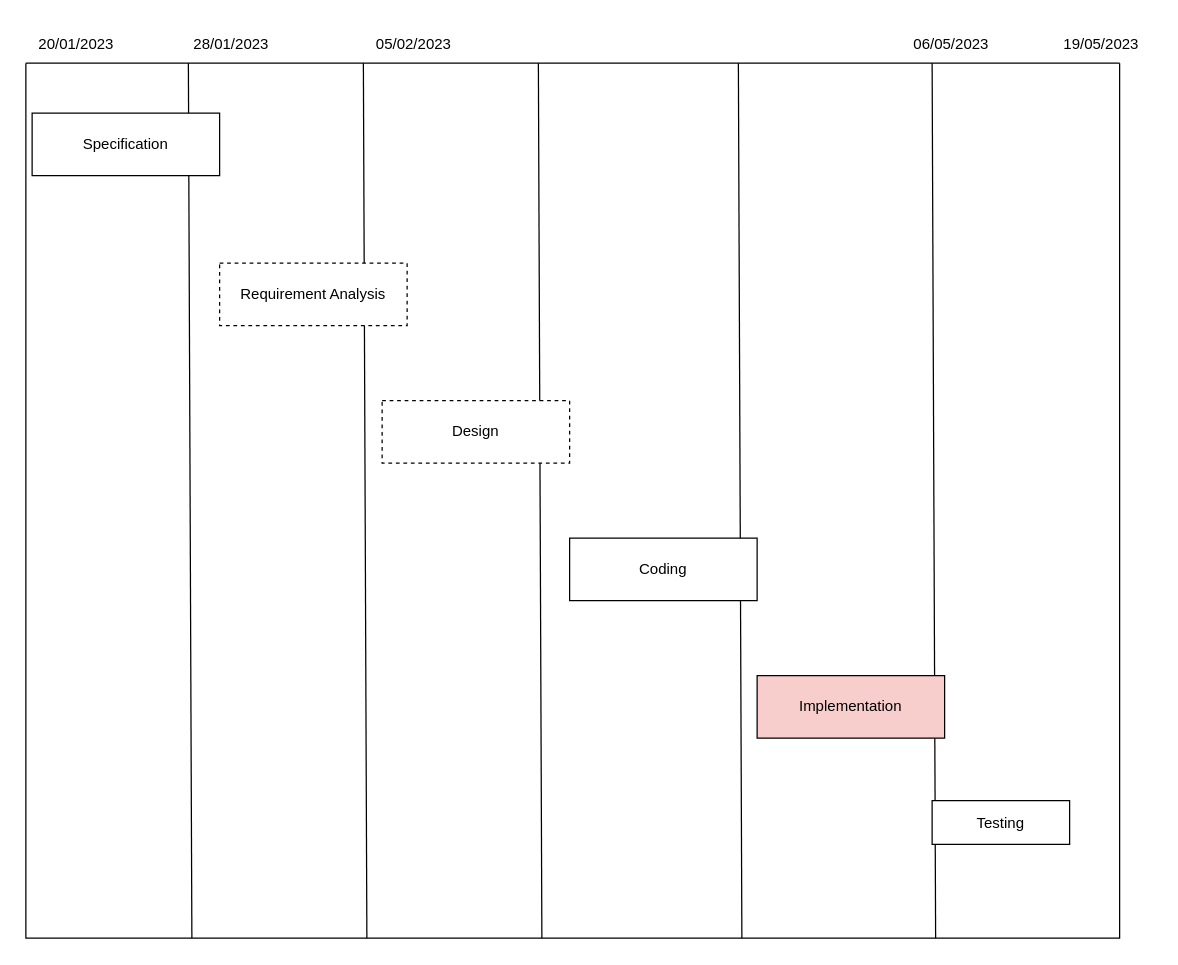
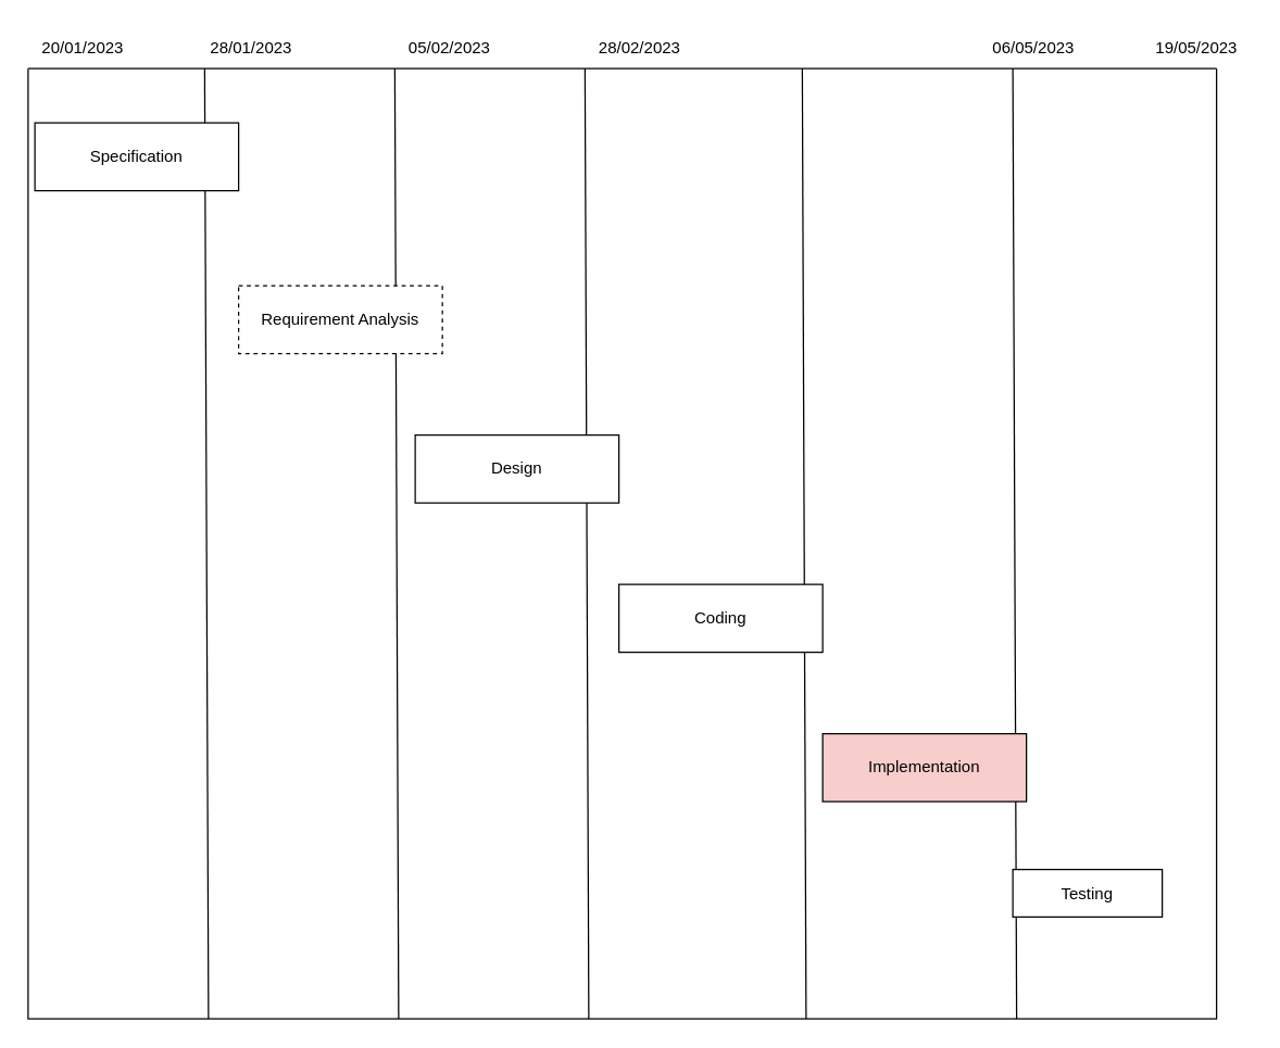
  <mxCell id="0" />
  <mxCell id="1" parent="0" />
  <mxCell id="2" value="" style="swimlane;startSize=0;" vertex="1" parent="1"><mxGeometry x="20" y="50" width="875" height="700" as="geometry" /></mxCell>
  <mxCell id="3" value="" style="endArrow=none;html=1;rounded=0;entryX=0.128;entryY=0;entryDx=0;entryDy=0;entryPerimeter=0;exitX=0.132;exitY=1;exitDx=0;exitDy=0;exitPerimeter=0;" edge="1" parent="2"><mxGeometry x="0.114" y="-39" width="50" height="50" relative="1" as="geometry"><mxPoint x="272.8" y="700" as="sourcePoint" /><mxPoint x="270.0" as="targetPoint" /><mxPoint as="offset" /></mxGeometry></mxCell>
  <mxCell id="4" value="" style="endArrow=none;html=1;rounded=0;entryX=0.128;entryY=0;entryDx=0;entryDy=0;entryPerimeter=0;exitX=0.132;exitY=1;exitDx=0;exitDy=0;exitPerimeter=0;" edge="1" parent="2"><mxGeometry width="50" height="50" relative="1" as="geometry"><mxPoint x="132.8" y="700" as="sourcePoint" /><mxPoint x="130.0" as="targetPoint" /></mxGeometry></mxCell>
  <mxCell id="5" value="" style="endArrow=none;html=1;rounded=0;entryX=0.128;entryY=0;entryDx=0;entryDy=0;entryPerimeter=0;exitX=0.132;exitY=1;exitDx=0;exitDy=0;exitPerimeter=0;" edge="1" parent="2"><mxGeometry width="50" height="50" relative="1" as="geometry"><mxPoint x="412.8" y="700" as="sourcePoint" /><mxPoint x="410.0" as="targetPoint" /></mxGeometry></mxCell>
  <mxCell id="6" value="" style="endArrow=none;html=1;rounded=0;entryX=0.128;entryY=0;entryDx=0;entryDy=0;entryPerimeter=0;exitX=0.132;exitY=1;exitDx=0;exitDy=0;exitPerimeter=0;" edge="1" parent="2"><mxGeometry width="50" height="50" relative="1" as="geometry"><mxPoint x="572.8" y="700" as="sourcePoint" /><mxPoint x="570.0" as="targetPoint" /></mxGeometry></mxCell>
  <mxCell id="7" value="Specification" style="rounded=0;whiteSpace=wrap;html=1;" vertex="1" parent="2"><mxGeometry x="5" y="40" width="150" height="50" as="geometry" /></mxCell>
  <mxCell id="8" value="Requirement Analysis" style="rounded=0;whiteSpace=wrap;html=1;dashed=1;" vertex="1" parent="2"><mxGeometry x="155" y="160" width="150" height="50" as="geometry" /></mxCell>
- <mxCell id="9" value="Design" style="rounded=0;whiteSpace=wrap;html=1;dashed=1;" vertex="1" parent="2"><mxGeometry x="285" y="270" width="150" height="50" as="geometry" /></mxCell>
+ <mxCell id="9" value="Design" style="rounded=0;whiteSpace=wrap;html=1;" vertex="1" parent="2"><mxGeometry x="285" y="270" width="150" height="50" as="geometry" /></mxCell>
  <mxCell id="10" value="Coding" style="rounded=0;whiteSpace=wrap;html=1;" vertex="1" parent="2"><mxGeometry x="435" y="380" width="150" height="50" as="geometry" /></mxCell>
  <mxCell id="11" value="" style="endArrow=none;html=1;rounded=0;entryX=0.128;entryY=0;entryDx=0;entryDy=0;entryPerimeter=0;exitX=0.132;exitY=1;exitDx=0;exitDy=0;exitPerimeter=0;" edge="1" parent="2"><mxGeometry width="50" height="50" relative="1" as="geometry"><mxPoint x="727.8" y="700" as="sourcePoint" /><mxPoint x="725" as="targetPoint" /></mxGeometry></mxCell>
  <mxCell id="12" value="Implementation" style="rounded=0;whiteSpace=wrap;html=1;fillColor=#f8cecc;" vertex="1" parent="2"><mxGeometry x="585" y="490" width="150" height="50" as="geometry" /></mxCell>
  <mxCell id="13" value="Testing" style="rounded=0;whiteSpace=wrap;html=1;" vertex="1" parent="2"><mxGeometry x="725" y="590" width="110" height="35" as="geometry" /></mxCell>
  <mxCell id="14" value="20/01/2023" style="text;html=1;align=center;verticalAlign=middle;resizable=0;points=[];autosize=1;strokeColor=none;fillColor=none;" vertex="1" parent="1"><mxGeometry x="20" y="20" width="80" height="30" as="geometry" /></mxCell>
  <mxCell id="15" value="28/01/2023" style="text;html=1;align=center;verticalAlign=middle;resizable=0;points=[];autosize=1;strokeColor=none;fillColor=none;" vertex="1" parent="1"><mxGeometry x="144" y="20" width="80" height="30" as="geometry" /></mxCell>
  <mxCell id="16" value="05/02/2023" style="text;html=1;align=center;verticalAlign=middle;resizable=0;points=[];autosize=1;strokeColor=none;fillColor=none;" vertex="1" parent="1"><mxGeometry x="290" y="20" width="80" height="30" as="geometry" /></mxCell>
+ <mxCell id="17" value="28/02/2023" style="text;html=1;align=center;verticalAlign=middle;resizable=0;points=[];autosize=1;strokeColor=none;fillColor=none;" vertex="1" parent="1"><mxGeometry x="430" y="20" width="80" height="30" as="geometry" /></mxCell>
  <mxCell id="18" value="06/05/2023" style="text;html=1;align=center;verticalAlign=middle;resizable=0;points=[];autosize=1;strokeColor=none;fillColor=none;" vertex="1" parent="1"><mxGeometry x="720" y="20" width="80" height="30" as="geometry" /></mxCell>
  <mxCell id="19" value="19/05/2023" style="text;html=1;align=center;verticalAlign=middle;resizable=0;points=[];autosize=1;strokeColor=none;fillColor=none;" vertex="1" parent="1"><mxGeometry x="840" y="20" width="80" height="30" as="geometry" /></mxCell>
